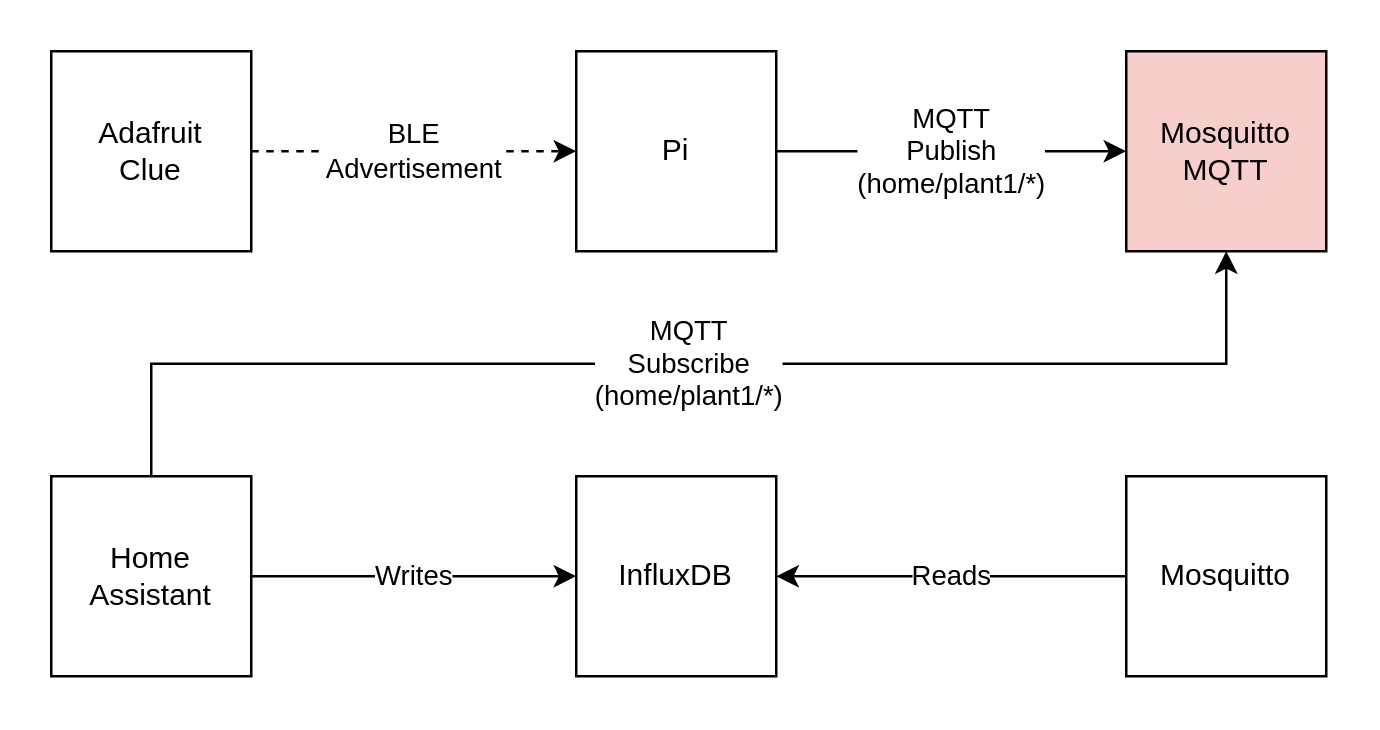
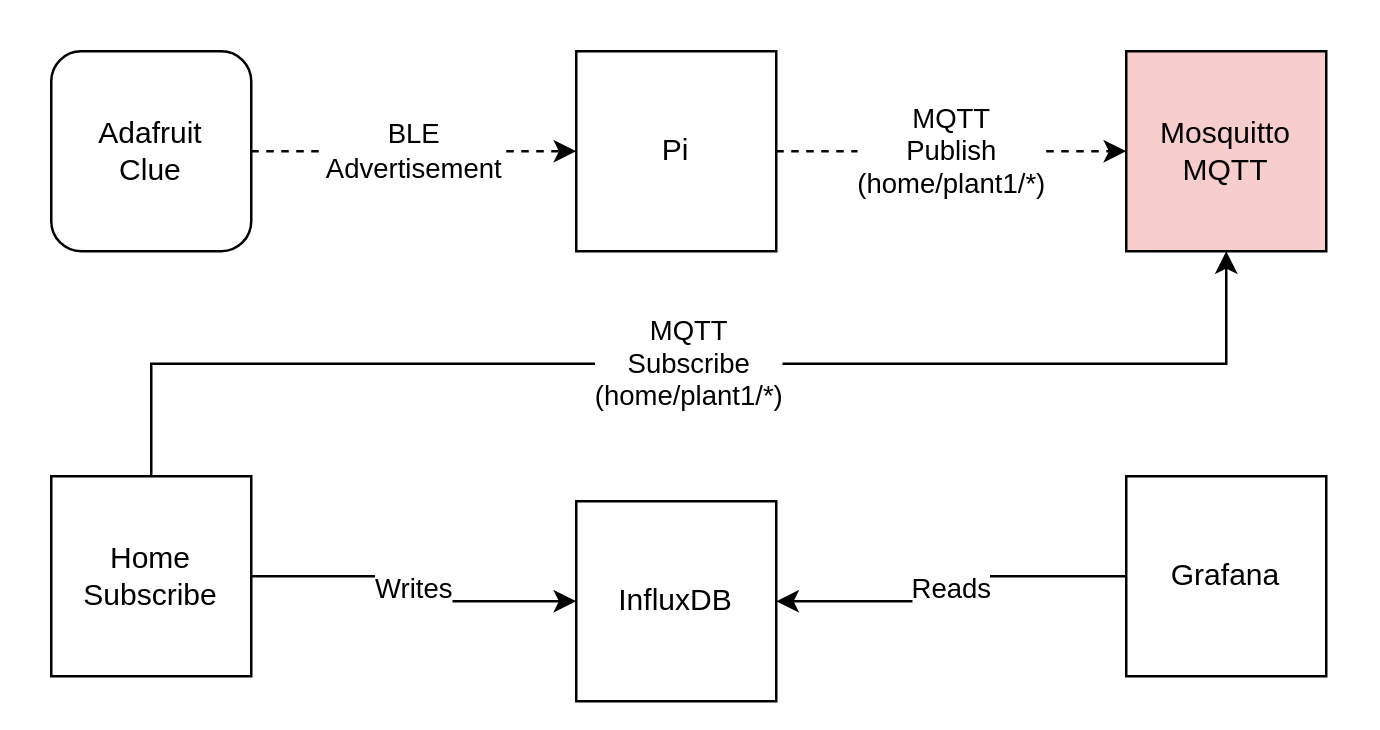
  <mxCell id="0" />
  <mxCell id="1" parent="0" />
  <mxCell id="2" value="BLE&lt;br&gt;Advertisement" style="edgeStyle=orthogonalEdgeStyle;rounded=0;orthogonalLoop=1;jettySize=auto;html=1;entryX=0;entryY=0.5;entryDx=0;entryDy=0;dashed=1;" parent="1" source="3" target="5" edge="1"><mxGeometry relative="1" as="geometry"><Array as="points"><mxPoint x="160" y="60" /><mxPoint x="160" y="60" /></Array></mxGeometry></mxCell>
- <mxCell id="3" value="Adafruit&lt;br&gt;Clue" style="whiteSpace=wrap;html=1;aspect=fixed;" parent="1" vertex="1"><mxGeometry x="20" y="20" width="80" height="80" as="geometry" /></mxCell>
- <mxCell id="4" value="MQTT&lt;br&gt;Publish&lt;br&gt;(home/plant1/*)" style="edgeStyle=orthogonalEdgeStyle;rounded=0;orthogonalLoop=1;jettySize=auto;html=1;exitX=1;exitY=0.5;exitDx=0;exitDy=0;entryX=0;entryY=0.5;entryDx=0;entryDy=0;" parent="1" source="5" target="6" edge="1"><mxGeometry relative="1" as="geometry" /></mxCell>
+ <mxCell id="3" value="Adafruit&lt;br&gt;Clue" style="whiteSpace=wrap;html=1;aspect=fixed;rounded=1;" parent="1" vertex="1"><mxGeometry x="20" y="20" width="80" height="80" as="geometry" /></mxCell>
+ <mxCell id="4" value="MQTT&lt;br&gt;Publish&lt;br&gt;(home/plant1/*)" style="edgeStyle=orthogonalEdgeStyle;rounded=0;orthogonalLoop=1;jettySize=auto;html=1;exitX=1;exitY=0.5;exitDx=0;exitDy=0;entryX=0;entryY=0.5;entryDx=0;entryDy=0;dashed=1;" parent="1" source="5" target="6" edge="1"><mxGeometry relative="1" as="geometry" /></mxCell>
  <mxCell id="5" value="Pi" style="whiteSpace=wrap;html=1;aspect=fixed;" parent="1" vertex="1"><mxGeometry x="230" y="20" width="80" height="80" as="geometry" /></mxCell>
  <mxCell id="6" value="Mosquitto&lt;br&gt;MQTT" style="whiteSpace=wrap;html=1;aspect=fixed;fillColor=#f8cecc;" parent="1" vertex="1"><mxGeometry x="450" y="20" width="80" height="80" as="geometry" /></mxCell>
  <mxCell id="7" value="MQTT&lt;br&gt;Subscribe&lt;br&gt;(home/plant1/*)" style="edgeStyle=orthogonalEdgeStyle;rounded=0;orthogonalLoop=1;jettySize=auto;html=1;exitX=0.5;exitY=0;exitDx=0;exitDy=0;entryX=0.5;entryY=1;entryDx=0;entryDy=0;" parent="1" source="9" target="6" edge="1"><mxGeometry relative="1" as="geometry" /></mxCell>
  <mxCell id="8" value="Writes" style="edgeStyle=orthogonalEdgeStyle;rounded=0;orthogonalLoop=1;jettySize=auto;html=1;entryX=0;entryY=0.5;entryDx=0;entryDy=0;" parent="1" source="9" target="10" edge="1"><mxGeometry relative="1" as="geometry" /></mxCell>
- <mxCell id="9" value="Home Assistant" style="whiteSpace=wrap;html=1;aspect=fixed;" parent="1" vertex="1"><mxGeometry x="20" y="190" width="80" height="80" as="geometry" /></mxCell>
- <mxCell id="10" value="InfluxDB" style="whiteSpace=wrap;html=1;aspect=fixed;" parent="1" vertex="1"><mxGeometry x="230" y="190" width="80" height="80" as="geometry" /></mxCell>
+ <mxCell id="9" value="Home Subscribe" style="whiteSpace=wrap;html=1;aspect=fixed;" parent="1" vertex="1"><mxGeometry x="20" y="190" width="80" height="80" as="geometry" /></mxCell>
+ <mxCell id="10" value="InfluxDB" style="whiteSpace=wrap;html=1;aspect=fixed;" parent="1" vertex="1"><mxGeometry x="230" y="200" width="80" height="80" as="geometry" /></mxCell>
  <mxCell id="11" value="Reads" style="edgeStyle=orthogonalEdgeStyle;rounded=0;orthogonalLoop=1;jettySize=auto;html=1;entryX=1;entryY=0.5;entryDx=0;entryDy=0;" parent="1" source="12" target="10" edge="1"><mxGeometry relative="1" as="geometry" /></mxCell>
- <mxCell id="12" value="Mosquitto" style="whiteSpace=wrap;html=1;aspect=fixed;" parent="1" vertex="1"><mxGeometry x="450" y="190" width="80" height="80" as="geometry" /></mxCell>
+ <mxCell id="12" value="Grafana" style="whiteSpace=wrap;html=1;aspect=fixed;" parent="1" vertex="1"><mxGeometry x="450" y="190" width="80" height="80" as="geometry" /></mxCell>
